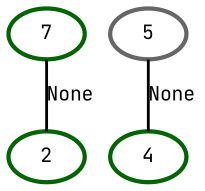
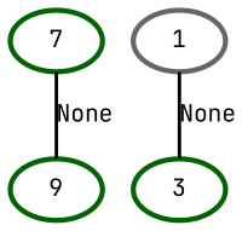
  graph {
    fontname="JetBrains Mono"
    node [color=darkgreen fontname="JetBrains Mono" penwidth=3]
    edge [fontname="JetBrains Mono" penwidth=2]
    n1 [label=7]
-   n2 [label=2]
-   n3 [color=gray40 label=5]
-   n4 [label=4]
+   n2 [label=9]
+   n3 [color=gray40 label=1]
+   n4 [label=3]
    n1 -- n2 [label=None]
    n3 -- n4 [label=None]
  }
